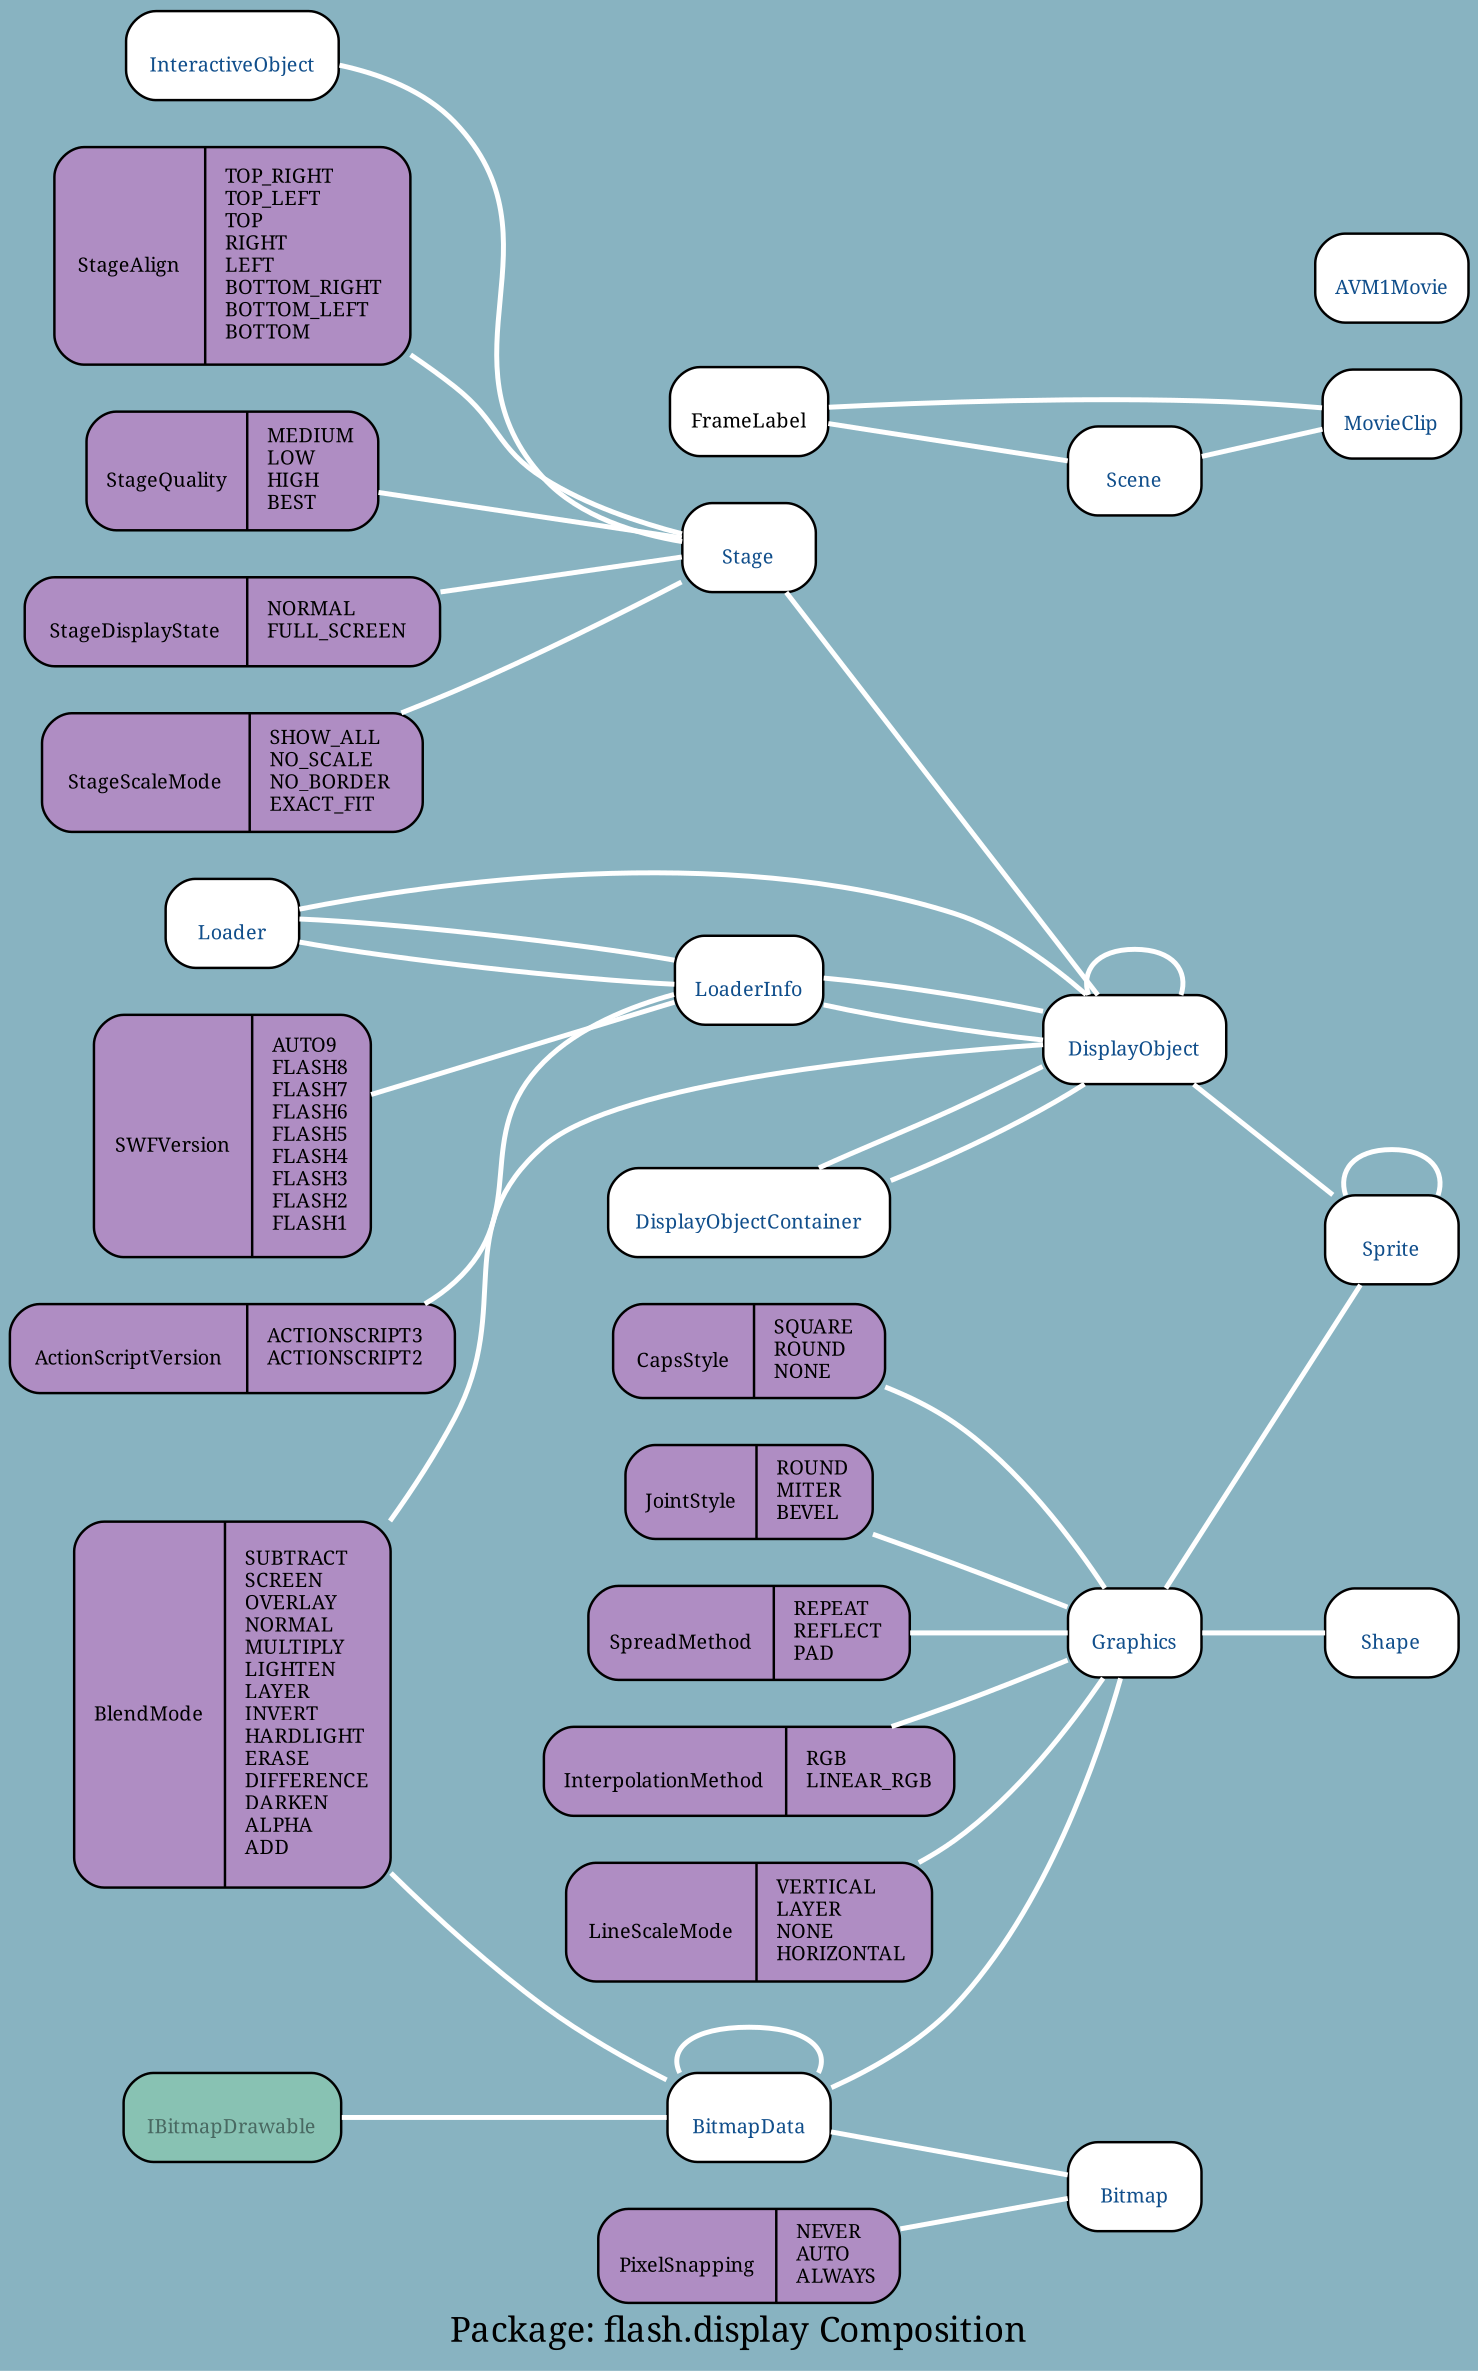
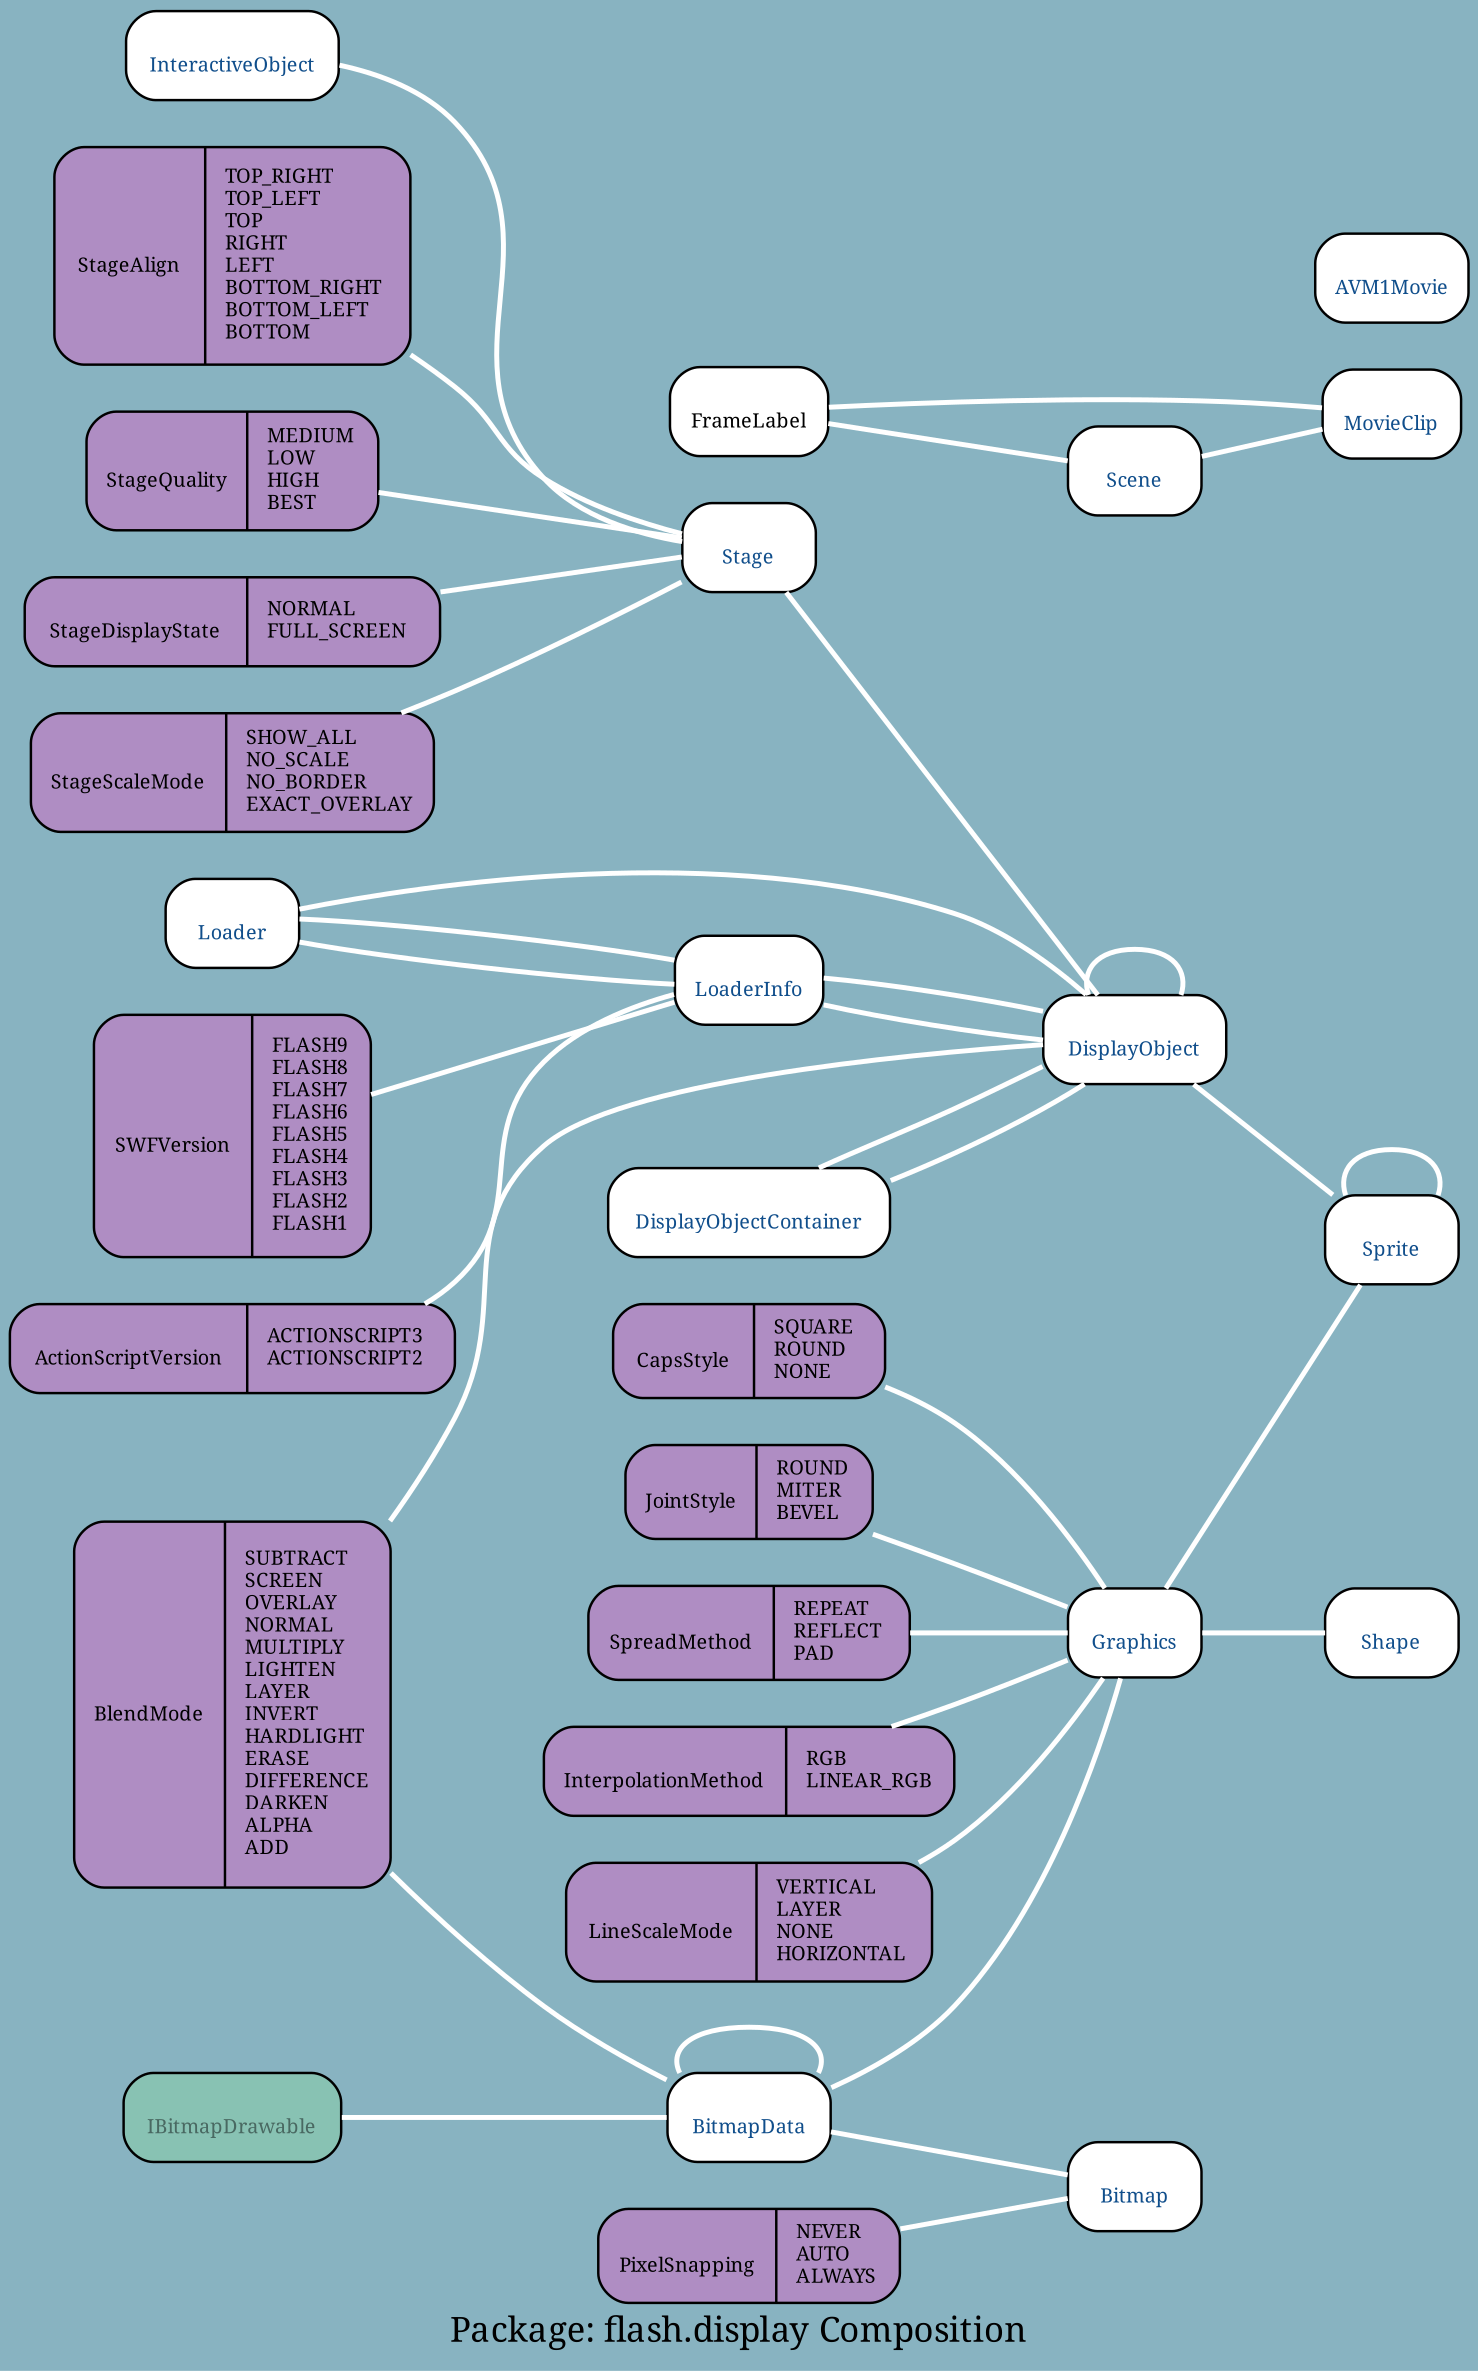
  digraph {
    bgcolor="#88B3C1"
    fontcolor=black
    fontname="Noto Serif"
    fontsize=14
    label="Package: flash.display Composition"
    rankdir=RL
    smoothing=avg_dist
    node [color=black fillcolor=white fontcolor="#104E8B" fontname="Noto Serif" fontsize=8 shape=record style="rounded,filled"]
    edge [arrowhead=none arrowsize=1 arrowtail=diamond color=white fontcolor=black fontname="Noto Serif" fontsize=8 style=bold]
    n1 [fillcolor="#88c2b3" fontcolor="#496962" height=0.50 label="{\nIBitmapDrawable}" width=1.22]
    n2 [height=0.50 label="{\nDisplayObject}" width=1.03]
    n3 [fillcolor="#af8dc3" fontcolor=black height=2.06 label="{\nBlendMode|SUBTRACT\lSCREEN\lOVERLAY\lNORMAL\lMULTIPLY\lLIGHTEN\lLAYER\lINVERT\lHARDLIGHT\lERASE\lDIFFERENCE\lDARKEN\lALPHA\lADD\l}" width=1.78]
    n4 [height=0.50 label="{\nLoaderInfo}" width=0.83]
    n5 [height=0.50 label="{\nDisplayObjectContainer}" width=1.58]
    n6 [height=0.50 label="{\nStage}" width=0.75]
-   n7 [fillcolor="#af8dc3" fontcolor=black height=1.36 label="{\nSWFVersion|AUTO9\lFLASH8\lFLASH7\lFLASH6\lFLASH5\lFLASH4\lFLASH3\lFLASH2\lFLASH1\l}" width=1.56]
+   n7 [fillcolor="#af8dc3" fontcolor=black height=1.36 label="{\nSWFVersion|FLASH9\lFLASH8\lFLASH7\lFLASH6\lFLASH5\lFLASH4\lFLASH3\lFLASH2\lFLASH1\l}" width=1.56]
    n8 [fillcolor="#af8dc3" fontcolor=black height=0.50 label="{\nActionScriptVersion|ACTIONSCRIPT3\lACTIONSCRIPT2\l}" width=2.50]
    n9 [height=0.50 label="{\nLoader}" width=0.75]
    n10 [height=0.50 label="{\nInteractiveObject}" width=1.19]
    n11 [fillcolor="#af8dc3" fontcolor=black height=1.22 label="{\nStageAlign|TOP_RIGHT\lTOP_LEFT\lTOP\lRIGHT\lLEFT\lBOTTOM_RIGHT\lBOTTOM_LEFT\lBOTTOM\l}" width=2.00]
    n12 [fillcolor="#af8dc3" fontcolor=black height=0.67 label="{\nStageQuality|MEDIUM\lLOW\lHIGH\lBEST\l}" width=1.64]
    n13 [fillcolor="#af8dc3" fontcolor=black height=0.50 label="{\nStageDisplayState|NORMAL\lFULL_SCREEN\l}" width=2.33]
-   n14 [fillcolor="#af8dc3" fontcolor=black height=0.67 label="{\nStageScaleMode|SHOW_ALL\lNO_SCALE\lNO_BORDER\lEXACT_FIT\l}" width=2.14]
+   n14 [fillcolor="#af8dc3" fontcolor=black height=0.67 label="{\nStageScaleMode|SHOW_ALL\lNO_SCALE\lNO_BORDER\lEXACT_OVERLAY\l}" width=2.14]
    n15 [height=0.50 label="{\nSprite}" width=0.75]
    n16 [height=0.50 label="{\nGraphics}" width=0.75]
    n17 [height=0.50 label="{\nBitmapData}" width=0.92]
    n18 [fillcolor="#af8dc3" fontcolor=black height=0.53 label="{\nSpreadMethod|REPEAT\lREFLECT\lPAD\l}" width=1.81]
    n19 [fillcolor="#af8dc3" fontcolor=black height=0.50 label="{\nInterpolationMethod|RGB\lLINEAR_RGB\l}" width=2.31]
    n20 [fillcolor="#af8dc3" fontcolor=black height=0.67 label="{\nLineScaleMode|VERTICAL\lLAYER\lNONE\lHORIZONTAL\l}" width=2.06]
    n21 [fillcolor="#af8dc3" fontcolor=black height=0.53 label="{\nCapsStyle|SQUARE\lROUND\lNONE\l}" width=1.53]
    n22 [fillcolor="#af8dc3" fontcolor=black height=0.53 label="{\nJointStyle|ROUND\lMITER\lBEVEL\l}" width=1.39]
    n23 [fontcolor=black height=0.50 label="{\nFrameLabel}" width=0.89]
    n24 [height=0.50 label="{\nScene}" width=0.75]
    n25 [height=0.50 label="{\nShape}" width=0.75]
    n26 [height=0.50 label="{\nBitmap}" width=0.75]
    n27 [fillcolor="#af8dc3" fontcolor=black height=0.53 label="{\nPixelSnapping|NEVER\lAUTO\lALWAYS\l}" width=1.69]
    n28 [height=0.50 label="{\nMovieClip}" width=0.78]
    n29 [height=0.50 label="{\nAVM1Movie}" width=0.86]
    n2 -> n2
    n2 -> n3
    n2 -> n4
    n2 -> n5
    n2 -> n6
    n4 -> n2
    n4 -> n7
    n4 -> n8
    n4 -> n9
    n5 -> n2
    n6 -> n10
    n6 -> n11
    n6 -> n12
    n6 -> n13
    n6 -> n14
    n9 -> n2
    n9 -> n4
    n15 -> n2
    n15 -> n15
    n15 -> n16
    n16 -> n17
    n16 -> n18
    n16 -> n19
    n16 -> n20
    n16 -> n21
    n16 -> n22
    n17 -> n1
    n17 -> n3
    n17 -> n17
    n24 -> n23
    n25 -> n16
    n26 -> n17
    n26 -> n27
    n28 -> n23
    n28 -> n24
  }
